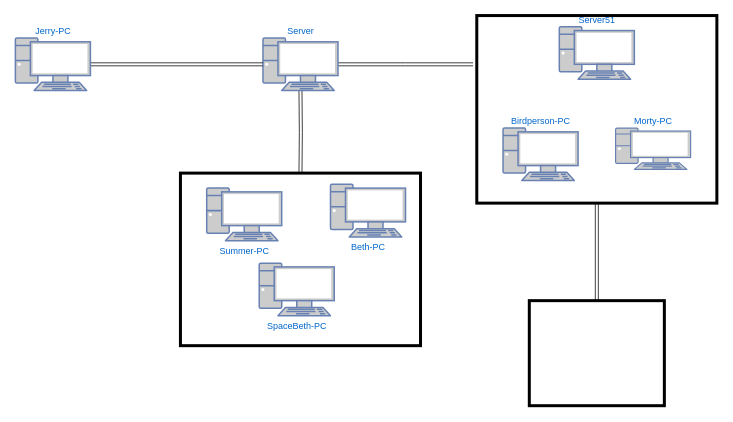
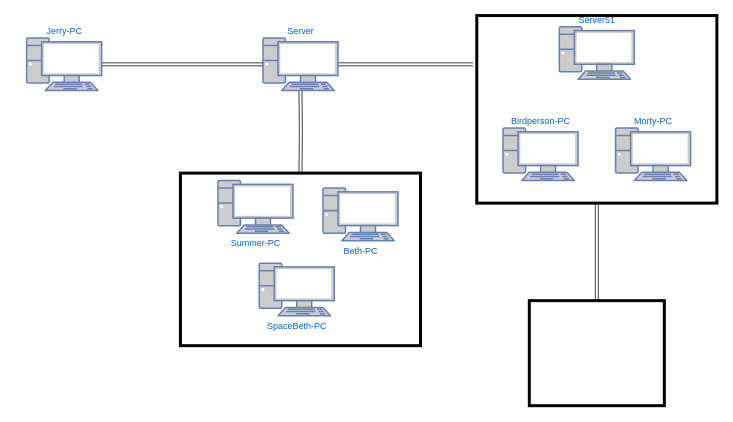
  <mxCell id="0" />
  <mxCell id="1" parent="0" />
  <mxCell id="2" value="" style="rounded=0;whiteSpace=wrap;html=1;fillColor=none;strokeWidth=4;" vertex="1" parent="1"><mxGeometry x="705" y="400" width="180" height="140" as="geometry" /></mxCell>
  <mxCell id="3" value="" style="rounded=0;whiteSpace=wrap;html=1;fillColor=none;strokeWidth=4;" vertex="1" parent="1"><mxGeometry x="240" y="230" width="320" height="230" as="geometry" /></mxCell>
  <mxCell id="4" style="edgeStyle=orthogonalEdgeStyle;rounded=0;orthogonalLoop=1;jettySize=auto;html=1;exitX=0.5;exitY=1;exitDx=0;exitDy=0;shape=link;" edge="1" parent="1" source="5" target="2"><mxGeometry relative="1" as="geometry" /></mxCell>
  <mxCell id="5" value="" style="rounded=0;whiteSpace=wrap;html=1;fillColor=none;strokeWidth=4;" vertex="1" parent="1"><mxGeometry x="635" y="20" width="320" height="250" as="geometry" /></mxCell>
  <mxCell id="6" value="" style="edgeStyle=orthogonalEdgeStyle;rounded=0;orthogonalLoop=1;jettySize=auto;html=1;shape=link;" edge="1" parent="1" target="3"><mxGeometry relative="1" as="geometry"><mxPoint x="400" y="120" as="sourcePoint" /></mxGeometry></mxCell>
  <mxCell id="7" style="edgeStyle=orthogonalEdgeStyle;rounded=0;orthogonalLoop=1;jettySize=auto;html=1;shape=link;" edge="1" parent="1" source="8"><mxGeometry relative="1" as="geometry"><mxPoint x="630" y="85" as="targetPoint" /></mxGeometry></mxCell>
  <mxCell id="8" value="Server" style="fontColor=#0066CC;verticalAlign=bottom;verticalLabelPosition=top;labelPosition=center;align=center;html=1;outlineConnect=0;fillColor=#CCCCCC;strokeColor=#6881B3;gradientColor=none;gradientDirection=north;strokeWidth=2;shape=mxgraph.networks.pc;horizontal=1;" vertex="1" parent="1"><mxGeometry x="350" y="50" width="100" height="70" as="geometry" /></mxCell>
  <mxCell id="9" style="edgeStyle=orthogonalEdgeStyle;rounded=0;orthogonalLoop=1;jettySize=auto;html=1;entryX=0;entryY=0.5;entryDx=0;entryDy=0;entryPerimeter=0;shape=link;" edge="1" parent="1" source="10" target="8"><mxGeometry relative="1" as="geometry"><mxPoint x="150" y="85" as="targetPoint" /></mxGeometry></mxCell>
- <mxCell id="10" value="&lt;div&gt;Jerry-PC&lt;/div&gt;" style="fontColor=#0066CC;verticalAlign=bottom;verticalLabelPosition=top;labelPosition=center;align=center;html=1;outlineConnect=0;fillColor=#CCCCCC;strokeColor=#6881B3;gradientColor=none;gradientDirection=north;strokeWidth=2;shape=mxgraph.networks.pc;" vertex="1" parent="1"><mxGeometry x="20" y="50" width="100" height="70" as="geometry" /></mxCell>
- <mxCell id="11" value="&lt;div&gt;Summer-PC&lt;/div&gt;" style="fontColor=#0066CC;verticalAlign=top;verticalLabelPosition=bottom;labelPosition=center;align=center;html=1;outlineConnect=0;fillColor=#CCCCCC;strokeColor=#6881B3;gradientColor=none;gradientDirection=north;strokeWidth=2;shape=mxgraph.networks.pc;" vertex="1" parent="1"><mxGeometry x="275" y="250" width="100" height="70" as="geometry" /></mxCell>
- <mxCell id="12" value="Beth-PC" style="fontColor=#0066CC;verticalAlign=top;verticalLabelPosition=bottom;labelPosition=center;align=center;html=1;outlineConnect=0;fillColor=#CCCCCC;strokeColor=#6881B3;gradientColor=none;gradientDirection=north;strokeWidth=2;shape=mxgraph.networks.pc;" vertex="1" parent="1"><mxGeometry x="440" y="245" width="100" height="70" as="geometry" /></mxCell>
+ <mxCell id="10" value="&lt;div&gt;Jerry-PC&lt;/div&gt;" style="fontColor=#0066CC;verticalAlign=bottom;verticalLabelPosition=top;labelPosition=center;align=center;html=1;outlineConnect=0;fillColor=#CCCCCC;strokeColor=#6881B3;gradientColor=none;gradientDirection=north;strokeWidth=2;shape=mxgraph.networks.pc;" vertex="1" parent="1"><mxGeometry x="35" y="50" width="100" height="70" as="geometry" /></mxCell>
+ <mxCell id="11" value="&lt;div&gt;Summer-PC&lt;/div&gt;" style="fontColor=#0066CC;verticalAlign=top;verticalLabelPosition=bottom;labelPosition=center;align=center;html=1;outlineConnect=0;fillColor=#CCCCCC;strokeColor=#6881B3;gradientColor=none;gradientDirection=north;strokeWidth=2;shape=mxgraph.networks.pc;" vertex="1" parent="1"><mxGeometry x="290" y="240" width="100" height="70" as="geometry" /></mxCell>
+ <mxCell id="12" value="Beth-PC" style="fontColor=#0066CC;verticalAlign=top;verticalLabelPosition=bottom;labelPosition=center;align=center;html=1;outlineConnect=0;fillColor=#CCCCCC;strokeColor=#6881B3;gradientColor=none;gradientDirection=north;strokeWidth=2;shape=mxgraph.networks.pc;" vertex="1" parent="1"><mxGeometry x="430" y="250" width="100" height="70" as="geometry" /></mxCell>
  <mxCell id="13" value="&lt;div&gt;SpaceBeth-PC&lt;/div&gt;" style="fontColor=#0066CC;verticalAlign=top;verticalLabelPosition=bottom;labelPosition=center;align=center;html=1;outlineConnect=0;fillColor=#CCCCCC;strokeColor=#6881B3;gradientColor=none;gradientDirection=north;strokeWidth=2;shape=mxgraph.networks.pc;" vertex="1" parent="1"><mxGeometry x="345" y="350" width="100" height="70" as="geometry" /></mxCell>
- <mxCell id="14" value="&lt;div&gt;Morty-PC&lt;/div&gt;" style="fontColor=#0066CC;verticalAlign=bottom;verticalLabelPosition=top;labelPosition=center;align=center;html=1;outlineConnect=0;fillColor=#CCCCCC;strokeColor=#6881B3;gradientColor=none;gradientDirection=north;strokeWidth=2;shape=mxgraph.networks.pc;" vertex="1" parent="1"><mxGeometry x="820" y="170" width="100" height="55" as="geometry" /></mxCell>
+ <mxCell id="14" value="&lt;div&gt;Morty-PC&lt;/div&gt;" style="fontColor=#0066CC;verticalAlign=bottom;verticalLabelPosition=top;labelPosition=center;align=center;html=1;outlineConnect=0;fillColor=#CCCCCC;strokeColor=#6881B3;gradientColor=none;gradientDirection=north;strokeWidth=2;shape=mxgraph.networks.pc;" vertex="1" parent="1"><mxGeometry x="820" y="170" width="100" height="70" as="geometry" /></mxCell>
  <mxCell id="15" value="Server51" style="fontColor=#0066CC;verticalAlign=bottom;verticalLabelPosition=top;labelPosition=center;align=center;html=1;outlineConnect=0;fillColor=#CCCCCC;strokeColor=#6881B3;gradientColor=none;gradientDirection=north;strokeWidth=2;shape=mxgraph.networks.pc;" vertex="1" parent="1"><mxGeometry x="745" y="35" width="100" height="70" as="geometry" /></mxCell>
  <mxCell id="16" value="&lt;div&gt;Birdperson-PC&lt;/div&gt;" style="fontColor=#0066CC;verticalAlign=bottom;verticalLabelPosition=top;labelPosition=center;align=center;html=1;outlineConnect=0;fillColor=#CCCCCC;strokeColor=#6881B3;gradientColor=none;gradientDirection=north;strokeWidth=2;shape=mxgraph.networks.pc;" vertex="1" parent="1"><mxGeometry x="670" y="170" width="100" height="70" as="geometry" /></mxCell>
